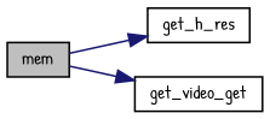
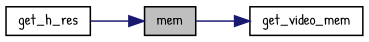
  digraph {
    fontname="Patrick Hand"
    rankdir=LR
    node [color=black fontname="Patrick Hand" fontsize=10 shape=record]
    edge [color=midnightblue fontname="Patrick Hand" fontsize=10 labelfontname=Helvetica labelfontsize=10 style=solid]
    n1 [fillcolor=grey75 fontcolor=black height=0.2 label=mem style=filled width=0.4]
    n2 [height=0.2 label=get_h_res width=0.4]
-   n3 [height=0.2 label=get_video_get width=0.4]
-   n1 -> n2
+   n3 [height=0.2 label=get_video_mem width=0.4]
+   n2 -> n1
    n1 -> n3
  }
